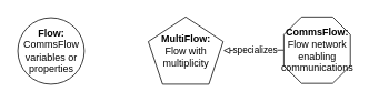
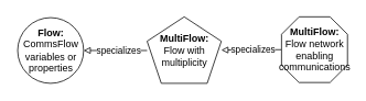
  <mxCell id="0" />
  <mxCell id="1" parent="0" />
  <mxCell id="2" value="&lt;b&gt;Flow:&lt;/b&gt;&lt;br&gt;CommsFlow variables or properties" style="ellipse;whiteSpace=wrap;html=1;aspect=fixed;" parent="1" vertex="1"><mxGeometry x="20.5" y="21" width="80" height="80" as="geometry" /></mxCell>
  <mxCell id="3" value="specializes" style="edgeStyle=orthogonalEdgeStyle;rounded=0;orthogonalLoop=1;jettySize=auto;html=1;exitX=0;exitY=0.5;exitDx=0;exitDy=0;exitPerimeter=0;endArrow=block;endFill=0;" parent="1" source="4" target="5" edge="1"><mxGeometry x="-0.061" relative="1" as="geometry"><mxPoint as="offset" /><mxPoint x="82.526" y="210.5" as="targetPoint" /></mxGeometry></mxCell>
- <mxCell id="4" value="&lt;b&gt;CommsFlow:&lt;br&gt;&lt;/b&gt;Flow network enabling communications" style="whiteSpace=wrap;html=1;shape=mxgraph.basic.octagon2;align=center;verticalAlign=middle;dx=10.64;" parent="1" vertex="1"><mxGeometry x="340.5" y="20" width="80" height="80" as="geometry" /></mxCell>
+ <mxCell id="4" value="&lt;b&gt;MultiFlow:&lt;br&gt;&lt;/b&gt;Flow network enabling communications" style="whiteSpace=wrap;html=1;shape=mxgraph.basic.octagon2;align=center;verticalAlign=middle;dx=10.64;" parent="1" vertex="1"><mxGeometry x="340.5" y="20" width="80" height="80" as="geometry" /></mxCell>
  <mxCell id="5" value="&lt;b style=&quot;border-color: var(--border-color);&quot;&gt;MultiFlow:&lt;/b&gt;&lt;br&gt;Flow with&lt;br style=&quot;border-color: var(--border-color);&quot;&gt;multiplicity" style="whiteSpace=wrap;html=1;shape=mxgraph.basic.pentagon" parent="1" vertex="1"><mxGeometry x="177.5" y="20" width="90" height="81" as="geometry" /></mxCell>
+ <mxCell id="6" value="specializes" style="edgeStyle=orthogonalEdgeStyle;rounded=0;orthogonalLoop=1;jettySize=auto;html=1;entryX=1;entryY=0.5;entryDx=0;entryDy=0;endArrow=block;endFill=0;" parent="1" source="5" target="2" edge="1"><mxGeometry x="-0.086" relative="1" as="geometry"><Array as="points"><mxPoint x="180.5" y="61" /><mxPoint x="180.5" y="61" /></Array><mxPoint as="offset" /><mxPoint x="177.5" y="65" as="sourcePoint" /><mxPoint x="85.5" y="57" as="targetPoint" /></mxGeometry></mxCell>
